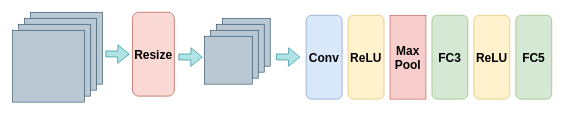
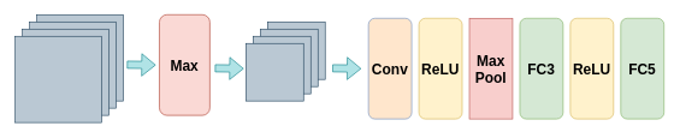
  <mxCell id="0" />
  <mxCell id="1" parent="0" />
- <mxCell id="2" value="&lt;font style=&quot;font-size: 20px;&quot;&gt;&lt;b&gt;Conv&lt;/b&gt;&lt;/font&gt;" style="rounded=1;whiteSpace=wrap;html=1;fillColor=#dae8fc;strokeColor=#6c8ebf;" parent="1" vertex="1"><mxGeometry x="510" y="25" width="60" height="140" as="geometry" /></mxCell>
+ <mxCell id="2" value="&lt;font style=&quot;font-size: 20px;&quot;&gt;&lt;b&gt;Conv&lt;/b&gt;&lt;/font&gt;" style="rounded=1;whiteSpace=wrap;html=1;fillColor=#ffe6cc;strokeColor=#6c8ebf;" parent="1" vertex="1"><mxGeometry x="510" y="25" width="60" height="140" as="geometry" /></mxCell>
  <mxCell id="3" value="&lt;span style=&quot;font-size: 20px;&quot;&gt;&lt;b&gt;ReLU&lt;br&gt;&lt;/b&gt;&lt;/span&gt;" style="rounded=1;whiteSpace=wrap;html=1;fillColor=#fff2cc;strokeColor=#d6b656;" parent="1" vertex="1"><mxGeometry x="580" y="25" width="60" height="140" as="geometry" /></mxCell>
  <mxCell id="4" value="&lt;span style=&quot;font-size: 20px;&quot;&gt;&lt;b&gt;Max&lt;br&gt;Pool&lt;br&gt;&lt;/b&gt;&lt;/span&gt;" style="whiteSpace=wrap;html=1;fillColor=#f8cecc;strokeColor=#b85450;rounded=0;" parent="1" vertex="1"><mxGeometry x="650" y="25" width="60" height="140" as="geometry" /></mxCell>
  <mxCell id="5" value="&lt;span style=&quot;font-size: 20px;&quot;&gt;&lt;b&gt;FC3&lt;/b&gt;&lt;/span&gt;" style="rounded=1;whiteSpace=wrap;html=1;fillColor=#d5e8d4;strokeColor=#82b366;" parent="1" vertex="1"><mxGeometry x="720" y="25" width="60" height="140" as="geometry" /></mxCell>
  <mxCell id="6" value="&lt;font style=&quot;font-size: 20px;&quot;&gt;&lt;b&gt;FC5&lt;/b&gt;&lt;/font&gt;" style="rounded=1;whiteSpace=wrap;html=1;fillColor=#d5e8d4;strokeColor=#82b366;" parent="1" vertex="1"><mxGeometry x="860" y="25" width="60" height="140" as="geometry" /></mxCell>
  <mxCell id="7" value="" style="group;" parent="1" vertex="1" connectable="0"><mxGeometry x="20" y="20" width="150" height="150" as="geometry" /></mxCell>
  <mxCell id="8" value="" style="whiteSpace=wrap;html=1;aspect=fixed;fillColor=#bac8d3;strokeColor=#23445d;" parent="7" vertex="1"><mxGeometry x="30" width="120" height="120" as="geometry" /></mxCell>
  <mxCell id="9" value="" style="whiteSpace=wrap;html=1;aspect=fixed;fillColor=#bac8d3;strokeColor=#23445d;" parent="7" vertex="1"><mxGeometry x="20" y="10" width="120" height="120" as="geometry" /></mxCell>
  <mxCell id="10" value="" style="whiteSpace=wrap;html=1;aspect=fixed;fillColor=#bac8d3;strokeColor=#23445d;" parent="7" vertex="1"><mxGeometry x="10" y="20" width="120" height="120" as="geometry" /></mxCell>
  <mxCell id="11" value="" style="whiteSpace=wrap;html=1;aspect=fixed;fillColor=#bac8d3;strokeColor=#23445d;" parent="7" vertex="1"><mxGeometry y="30" width="120" height="120" as="geometry" /></mxCell>
  <mxCell id="12" value="" style="group" parent="1" vertex="1" connectable="0"><mxGeometry x="340" y="30" width="110" height="110" as="geometry" /></mxCell>
  <mxCell id="13" value="" style="whiteSpace=wrap;html=1;aspect=fixed;fillColor=#bac8d3;strokeColor=#23445d;" parent="12" vertex="1"><mxGeometry x="30" width="80" height="80" as="geometry" /></mxCell>
  <mxCell id="14" value="" style="whiteSpace=wrap;html=1;aspect=fixed;fillColor=#bac8d3;strokeColor=#23445d;" parent="12" vertex="1"><mxGeometry x="20" y="10" width="80" height="80" as="geometry" /></mxCell>
  <mxCell id="15" value="" style="whiteSpace=wrap;html=1;aspect=fixed;fillColor=#bac8d3;strokeColor=#23445d;" parent="12" vertex="1"><mxGeometry x="10" y="20" width="80" height="80" as="geometry" /></mxCell>
  <mxCell id="16" value="" style="whiteSpace=wrap;html=1;aspect=fixed;fillColor=#bac8d3;strokeColor=#23445d;" parent="12" vertex="1"><mxGeometry y="30" width="80" height="80" as="geometry" /></mxCell>
- <mxCell id="17" value="&lt;span style=&quot;font-size: 20px;&quot;&gt;&lt;b&gt;Resize&lt;/b&gt;&lt;/span&gt;" style="rounded=1;whiteSpace=wrap;html=1;fillColor=#fad9d5;strokeColor=#ae4132;" parent="1" vertex="1"><mxGeometry x="220" y="20" width="70" height="140" as="geometry" /></mxCell>
+ <mxCell id="17" value="&lt;span style=&quot;font-size: 20px;&quot;&gt;&lt;b&gt;Max&lt;/b&gt;&lt;/span&gt;" style="rounded=1;whiteSpace=wrap;html=1;fillColor=#fad9d5;strokeColor=#ae4132;" parent="1" vertex="1"><mxGeometry x="220" y="20" width="70" height="140" as="geometry" /></mxCell>
  <mxCell id="18" value="" style="shape=flexArrow;endArrow=classic;html=1;rounded=0;fillColor=#b0e3e6;strokeColor=#0e8088;" parent="1" edge="1"><mxGeometry width="50" height="50" relative="1" as="geometry"><mxPoint x="175" y="89.5" as="sourcePoint" /><mxPoint x="215" y="90" as="targetPoint" /></mxGeometry></mxCell>
  <mxCell id="19" value="" style="shape=flexArrow;endArrow=classic;html=1;rounded=0;fillColor=#b0e3e6;strokeColor=#0e8088;" parent="1" edge="1"><mxGeometry width="50" height="50" relative="1" as="geometry"><mxPoint x="297" y="94.5" as="sourcePoint" /><mxPoint x="337" y="95" as="targetPoint" /></mxGeometry></mxCell>
  <mxCell id="20" value="" style="shape=flexArrow;endArrow=classic;html=1;rounded=0;fillColor=#b0e3e6;strokeColor=#0e8088;" parent="1" edge="1"><mxGeometry width="50" height="50" relative="1" as="geometry"><mxPoint x="460" y="94.5" as="sourcePoint" /><mxPoint x="500" y="95" as="targetPoint" /></mxGeometry></mxCell>
  <mxCell id="21" value="&lt;span style=&quot;font-size: 20px;&quot;&gt;&lt;b&gt;ReLU&lt;br&gt;&lt;/b&gt;&lt;/span&gt;" style="rounded=1;whiteSpace=wrap;html=1;fillColor=#fff2cc;strokeColor=#d6b656;" vertex="1" parent="1"><mxGeometry x="790" y="25" width="60" height="140" as="geometry" /></mxCell>
